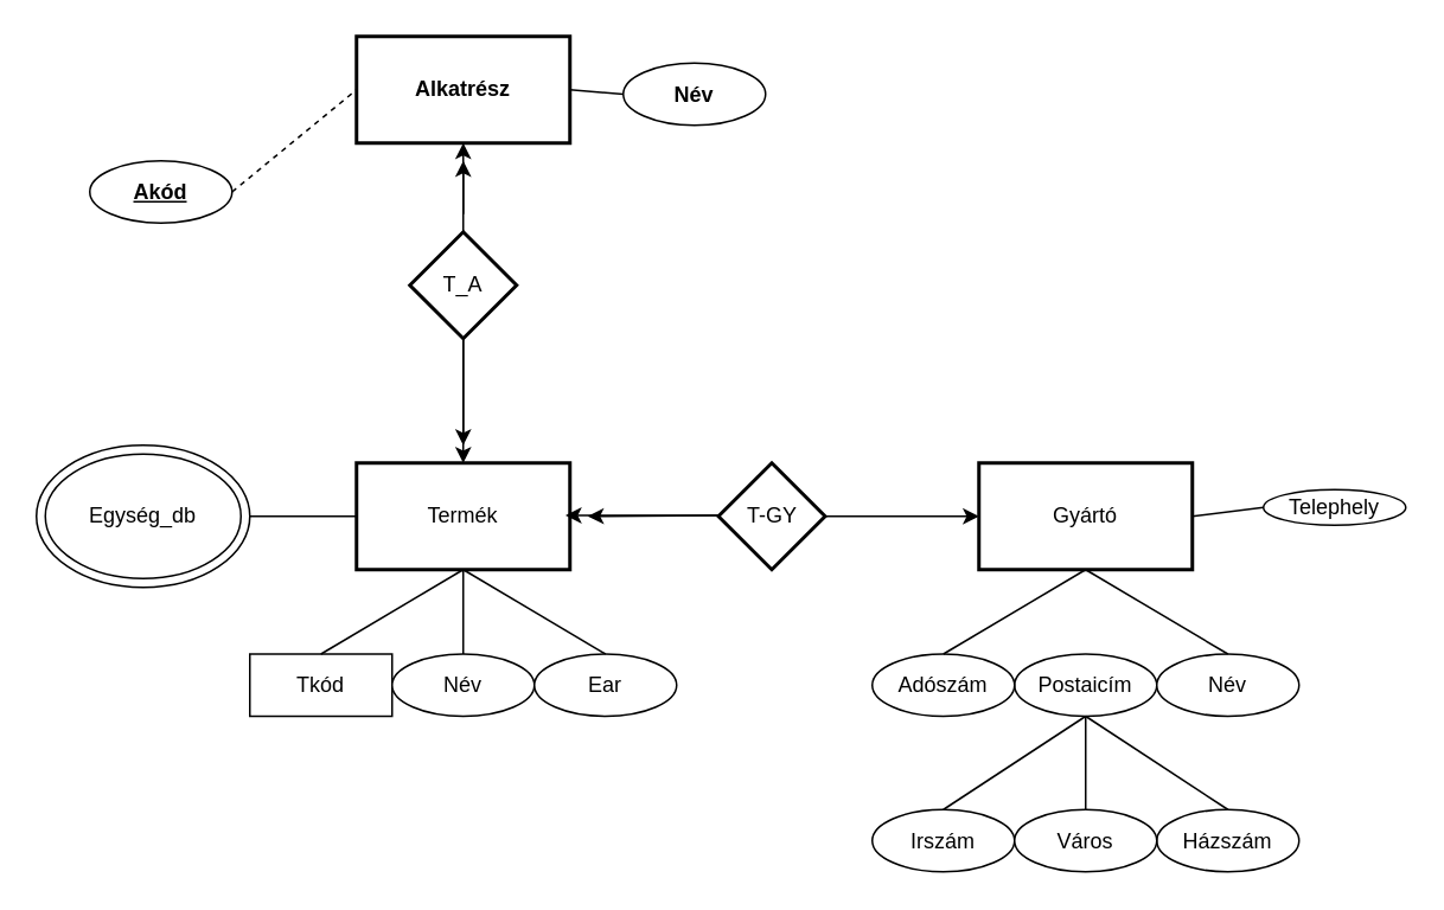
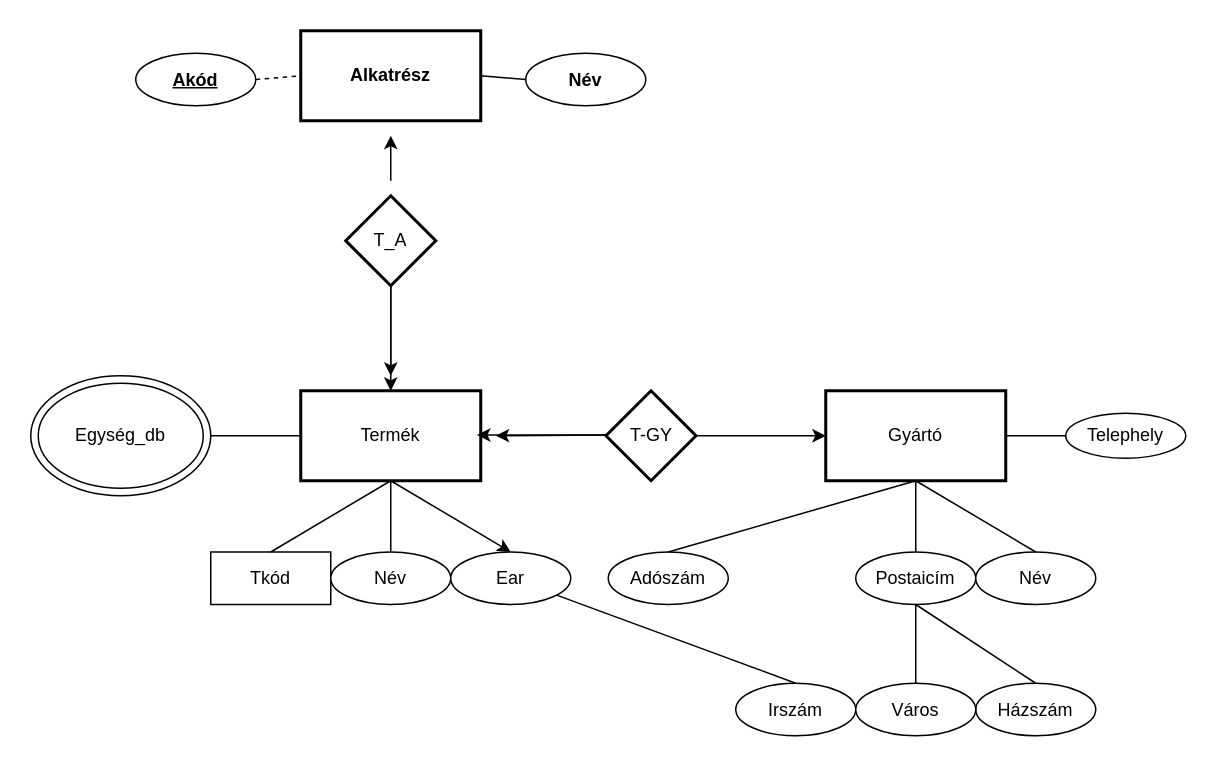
  <mxCell id="0" />
  <mxCell id="1" parent="0" />
  <mxCell id="2" value="Gyártó" style="rounded=0;whiteSpace=wrap;html=1;strokeWidth=2;" parent="1" vertex="1"><mxGeometry x="550" y="260" width="120" height="60" as="geometry" /></mxCell>
  <mxCell id="3" value="Termék" style="rounded=0;whiteSpace=wrap;html=1;strokeWidth=2;" parent="1" vertex="1"><mxGeometry x="200" y="260" width="120" height="60" as="geometry" /></mxCell>
  <mxCell id="4" value="T-GY" style="rhombus;whiteSpace=wrap;html=1;strokeWidth=2;" parent="1" vertex="1"><mxGeometry x="403.5" y="260" width="60" height="60" as="geometry" /></mxCell>
  <mxCell id="5" value="Tkód" style="whiteSpace=wrap;html=1;rounded=0;" parent="1" vertex="1"><mxGeometry x="140" y="367.5" width="80" height="35" as="geometry" /></mxCell>
  <mxCell id="6" value="Név" style="ellipse;whiteSpace=wrap;html=1;" parent="1" vertex="1"><mxGeometry x="220" y="367.5" width="80" height="35" as="geometry" /></mxCell>
  <mxCell id="7" value="Ear" style="ellipse;whiteSpace=wrap;html=1;direction=east;" parent="1" vertex="1"><mxGeometry x="300" y="367.5" width="80" height="35" as="geometry" /></mxCell>
- <mxCell id="8" value="Telephely" style="ellipse;whiteSpace=wrap;html=1;" parent="1" vertex="1"><mxGeometry x="710" y="275" width="80" height="20" as="geometry" /></mxCell>
+ <mxCell id="8" value="Telephely" style="ellipse;whiteSpace=wrap;html=1;" parent="1" vertex="1"><mxGeometry x="710" y="275" width="80" height="30" as="geometry" /></mxCell>
  <mxCell id="9" value="Házszám" style="ellipse;whiteSpace=wrap;html=1;" parent="1" vertex="1"><mxGeometry x="650" y="455" width="80" height="35" as="geometry" /></mxCell>
  <mxCell id="10" value="Irszám" style="ellipse;whiteSpace=wrap;html=1;" parent="1" vertex="1"><mxGeometry x="490" y="455" width="80" height="35" as="geometry" /></mxCell>
  <mxCell id="11" value="Város" style="ellipse;whiteSpace=wrap;html=1;" parent="1" vertex="1"><mxGeometry x="570" y="455" width="80" height="35" as="geometry" /></mxCell>
  <mxCell id="12" value="Postaicím" style="ellipse;whiteSpace=wrap;html=1;" parent="1" vertex="1"><mxGeometry x="570" y="367.5" width="80" height="35" as="geometry" /></mxCell>
- <mxCell id="13" value="Adószám" style="ellipse;whiteSpace=wrap;html=1;" parent="1" vertex="1"><mxGeometry x="490" y="367.5" width="80" height="35" as="geometry" /></mxCell>
+ <mxCell id="13" value="Adószám" style="ellipse;whiteSpace=wrap;html=1;" parent="1" vertex="1"><mxGeometry x="405" y="367.5" width="80" height="35" as="geometry" /></mxCell>
  <mxCell id="14" value="Név" style="ellipse;whiteSpace=wrap;html=1;" parent="1" vertex="1"><mxGeometry x="650" y="367.5" width="80" height="35" as="geometry" /></mxCell>
  <mxCell id="15" value="" style="endArrow=classic;html=1;rounded=0;exitX=1;exitY=0.5;exitDx=0;exitDy=0;entryX=0;entryY=0.5;entryDx=0;entryDy=0;" parent="1" source="4" target="2" edge="1"><mxGeometry width="50" height="50" relative="1" as="geometry"><mxPoint x="440" y="320" as="sourcePoint" /><mxPoint x="540" y="280" as="targetPoint" /><Array as="points" /></mxGeometry></mxCell>
  <mxCell id="16" value="" style="endArrow=classic;html=1;rounded=0;exitX=1;exitY=0.5;exitDx=0;exitDy=0;" parent="1" edge="1"><mxGeometry width="50" height="50" relative="1" as="geometry"><mxPoint x="403.5" y="289.5" as="sourcePoint" /><mxPoint x="330" y="290" as="targetPoint" /><Array as="points" /></mxGeometry></mxCell>
  <mxCell id="17" value="" style="endArrow=classic;html=1;rounded=0;exitX=1;exitY=0.5;exitDx=0;exitDy=0;entryX=0;entryY=0.5;entryDx=0;entryDy=0;" parent="1" edge="1"><mxGeometry width="50" height="50" relative="1" as="geometry"><mxPoint x="403.5" y="289.5" as="sourcePoint" /><mxPoint x="317.5" y="289.5" as="targetPoint" /><Array as="points" /></mxGeometry></mxCell>
  <mxCell id="18" value="" style="endArrow=none;html=1;rounded=0;entryX=0;entryY=0.5;entryDx=0;entryDy=0;exitX=1;exitY=0.5;exitDx=0;exitDy=0;" parent="1" source="2" target="8" edge="1"><mxGeometry width="50" height="50" relative="1" as="geometry"><mxPoint x="670" y="300" as="sourcePoint" /><mxPoint x="720" y="250" as="targetPoint" /></mxGeometry></mxCell>
  <mxCell id="19" value="" style="endArrow=none;html=1;rounded=0;entryX=0.5;entryY=1;entryDx=0;entryDy=0;exitX=0.5;exitY=0;exitDx=0;exitDy=0;" parent="1" source="6" target="3" edge="1"><mxGeometry width="50" height="50" relative="1" as="geometry"><mxPoint x="230" y="360" as="sourcePoint" /><mxPoint x="270" y="360" as="targetPoint" /></mxGeometry></mxCell>
  <mxCell id="20" value="" style="endArrow=none;html=1;rounded=0;entryX=0.5;entryY=1;entryDx=0;entryDy=0;exitX=0.5;exitY=0;exitDx=0;exitDy=0;" parent="1" source="5" target="3" edge="1"><mxGeometry width="50" height="50" relative="1" as="geometry"><mxPoint x="150" y="350" as="sourcePoint" /><mxPoint x="190" y="350" as="targetPoint" /></mxGeometry></mxCell>
- <mxCell id="21" value="" style="endArrow=none;html=1;rounded=0;entryX=0.5;entryY=0;entryDx=0;entryDy=0;exitX=0.5;exitY=1;exitDx=0;exitDy=0;" parent="1" source="3" target="7" edge="1"><mxGeometry width="50" height="50" relative="1" as="geometry"><mxPoint x="280" y="350" as="sourcePoint" /><mxPoint x="320" y="350" as="targetPoint" /></mxGeometry></mxCell>
+ <mxCell id="21" value="" style="endArrow=classic;html=1;rounded=0;entryX=0.5;entryY=0;entryDx=0;entryDy=0;exitX=0.5;exitY=1;exitDx=0;exitDy=0;" parent="1" source="3" target="7" edge="1"><mxGeometry width="50" height="50" relative="1" as="geometry"><mxPoint x="280" y="350" as="sourcePoint" /><mxPoint x="320" y="350" as="targetPoint" /></mxGeometry></mxCell>
  <mxCell id="22" value="" style="endArrow=none;html=1;rounded=0;exitX=0.5;exitY=0;exitDx=0;exitDy=0;entryX=0.5;entryY=1;entryDx=0;entryDy=0;" parent="1" source="9" target="12" edge="1"><mxGeometry width="50" height="50" relative="1" as="geometry"><mxPoint x="670" y="420" as="sourcePoint" /><mxPoint x="610" y="410" as="targetPoint" /></mxGeometry></mxCell>
  <mxCell id="23" value="" style="endArrow=none;html=1;rounded=0;entryX=0.5;entryY=0;entryDx=0;entryDy=0;exitX=0.5;exitY=1;exitDx=0;exitDy=0;" parent="1" source="12" target="11" edge="1"><mxGeometry width="50" height="50" relative="1" as="geometry"><mxPoint x="600" y="430" as="sourcePoint" /><mxPoint x="640" y="430" as="targetPoint" /></mxGeometry></mxCell>
- <mxCell id="24" value="" style="endArrow=none;html=1;rounded=0;entryX=0.5;entryY=1;entryDx=0;entryDy=0;exitX=0.5;exitY=0;exitDx=0;exitDy=0;" parent="1" source="10" target="12" edge="1"><mxGeometry width="50" height="50" relative="1" as="geometry"><mxPoint x="530" y="430" as="sourcePoint" /><mxPoint x="570" y="430" as="targetPoint" /></mxGeometry></mxCell>
+ <mxCell id="24" value="" style="endArrow=none;html=1;rounded=0;exitX=0.5;exitY=0;exitDx=0;exitDy=0;" parent="1" source="10" target="7" edge="1"><mxGeometry width="50" height="50" relative="1" as="geometry"><mxPoint x="530" y="430" as="sourcePoint" /><mxPoint x="570" y="430" as="targetPoint" /></mxGeometry></mxCell>
  <mxCell id="25" value="" style="endArrow=none;html=1;rounded=0;entryX=0.5;entryY=1;entryDx=0;entryDy=0;exitX=0.5;exitY=0;exitDx=0;exitDy=0;" parent="1" source="14" target="2" edge="1"><mxGeometry width="50" height="50" relative="1" as="geometry"><mxPoint x="660" y="350" as="sourcePoint" /><mxPoint x="700" y="350" as="targetPoint" /></mxGeometry></mxCell>
+ <mxCell id="26" value="" style="endArrow=none;html=1;rounded=0;entryX=0.5;entryY=1;entryDx=0;entryDy=0;exitX=0.5;exitY=0;exitDx=0;exitDy=0;" parent="1" source="12" target="2" edge="1"><mxGeometry width="50" height="50" relative="1" as="geometry"><mxPoint x="590" y="350" as="sourcePoint" /><mxPoint x="630" y="350" as="targetPoint" /></mxGeometry></mxCell>
  <mxCell id="27" value="" style="endArrow=none;html=1;rounded=0;entryX=0.5;entryY=1;entryDx=0;entryDy=0;exitX=0.5;exitY=0;exitDx=0;exitDy=0;" parent="1" source="13" target="2" edge="1"><mxGeometry width="50" height="50" relative="1" as="geometry"><mxPoint x="520" y="350" as="sourcePoint" /><mxPoint x="560" y="350" as="targetPoint" /></mxGeometry></mxCell>
  <mxCell id="28" value="T_A" style="rhombus;whiteSpace=wrap;html=1;strokeWidth=2;" parent="1" vertex="1"><mxGeometry x="230" y="130" width="60" height="60" as="geometry" /></mxCell>
  <mxCell id="29" value="" style="endArrow=classic;html=1;rounded=0;exitX=1;exitY=0.5;exitDx=0;exitDy=0;" parent="1" edge="1"><mxGeometry width="50" height="50" relative="1" as="geometry"><mxPoint x="260" y="190" as="sourcePoint" /><mxPoint x="260" y="250" as="targetPoint" /><Array as="points" /></mxGeometry></mxCell>
  <mxCell id="30" value="" style="endArrow=classic;html=1;rounded=0;exitX=1;exitY=0.5;exitDx=0;exitDy=0;entryX=0.5;entryY=0;entryDx=0;entryDy=0;" parent="1" target="3" edge="1"><mxGeometry width="50" height="50" relative="1" as="geometry"><mxPoint x="260" y="190" as="sourcePoint" /><mxPoint x="174" y="190" as="targetPoint" /><Array as="points" /></mxGeometry></mxCell>
  <mxCell id="31" value="" style="endArrow=none;html=1;rounded=0;entryX=0;entryY=0.5;entryDx=0;entryDy=0;" parent="1" target="3" edge="1"><mxGeometry width="50" height="50" relative="1" as="geometry"><mxPoint x="140" y="290" as="sourcePoint" /><mxPoint x="160" y="290" as="targetPoint" /></mxGeometry></mxCell>
  <mxCell id="32" value="&lt;b&gt;Alkatrész&lt;/b&gt;" style="rounded=0;whiteSpace=wrap;html=1;strokeWidth=2;" parent="1" vertex="1"><mxGeometry x="200" y="20" width="120" height="60" as="geometry" /></mxCell>
  <mxCell id="33" value="&lt;b&gt;Név&lt;/b&gt;" style="ellipse;whiteSpace=wrap;html=1;" parent="1" vertex="1"><mxGeometry x="350" y="35" width="80" height="35" as="geometry" /></mxCell>
- <mxCell id="34" value="&lt;b&gt;&lt;u&gt;Akód&lt;/u&gt;&lt;/b&gt;" style="ellipse;whiteSpace=wrap;html=1;" parent="1" vertex="1"><mxGeometry x="50" y="90" width="80" height="35" as="geometry" /></mxCell>
- <mxCell id="35" value="" style="endArrow=classic;html=1;rounded=0;exitX=0.5;exitY=0;exitDx=0;exitDy=0;entryX=0.5;entryY=1;entryDx=0;entryDy=0;" parent="1" source="28" target="32" edge="1"><mxGeometry width="50" height="50" relative="1" as="geometry"><mxPoint x="330" y="100" as="sourcePoint" /><mxPoint x="330" y="170" as="targetPoint" /><Array as="points" /></mxGeometry></mxCell>
+ <mxCell id="34" value="&lt;b&gt;&lt;u&gt;Akód&lt;/u&gt;&lt;/b&gt;" style="ellipse;whiteSpace=wrap;html=1;" parent="1" vertex="1"><mxGeometry x="90" y="35" width="80" height="35" as="geometry" /></mxCell>
  <mxCell id="36" value="" style="endArrow=classic;html=1;rounded=0;" parent="1" edge="1"><mxGeometry width="50" height="50" relative="1" as="geometry"><mxPoint x="260" y="120" as="sourcePoint" /><mxPoint x="260" y="90" as="targetPoint" /><Array as="points" /></mxGeometry></mxCell>
  <mxCell id="37" value="" style="endArrow=none;html=1;rounded=0;entryX=0;entryY=0.5;entryDx=0;entryDy=0;exitX=1;exitY=0.5;exitDx=0;exitDy=0;dashed=1;" parent="1" source="34" target="32" edge="1"><mxGeometry width="50" height="50" relative="1" as="geometry"><mxPoint x="170" y="49" as="sourcePoint" /><mxPoint x="200" y="49.47" as="targetPoint" /></mxGeometry></mxCell>
  <mxCell id="38" value="" style="endArrow=none;html=1;rounded=0;entryX=1;entryY=0.5;entryDx=0;entryDy=0;exitX=0;exitY=0.5;exitDx=0;exitDy=0;" parent="1" source="33" target="32" edge="1"><mxGeometry width="50" height="50" relative="1" as="geometry"><mxPoint x="190" y="80" as="sourcePoint" /><mxPoint x="210" y="60" as="targetPoint" /></mxGeometry></mxCell>
  <mxCell id="39" value="" style="ellipse;whiteSpace=wrap;html=1;" vertex="1" parent="1"><mxGeometry x="20" y="250" width="120" height="80" as="geometry" /></mxCell>
  <mxCell id="40" value="Egység_db" style="ellipse;whiteSpace=wrap;html=1;" vertex="1" parent="1"><mxGeometry x="25" y="255" width="110" height="70" as="geometry" /></mxCell>
